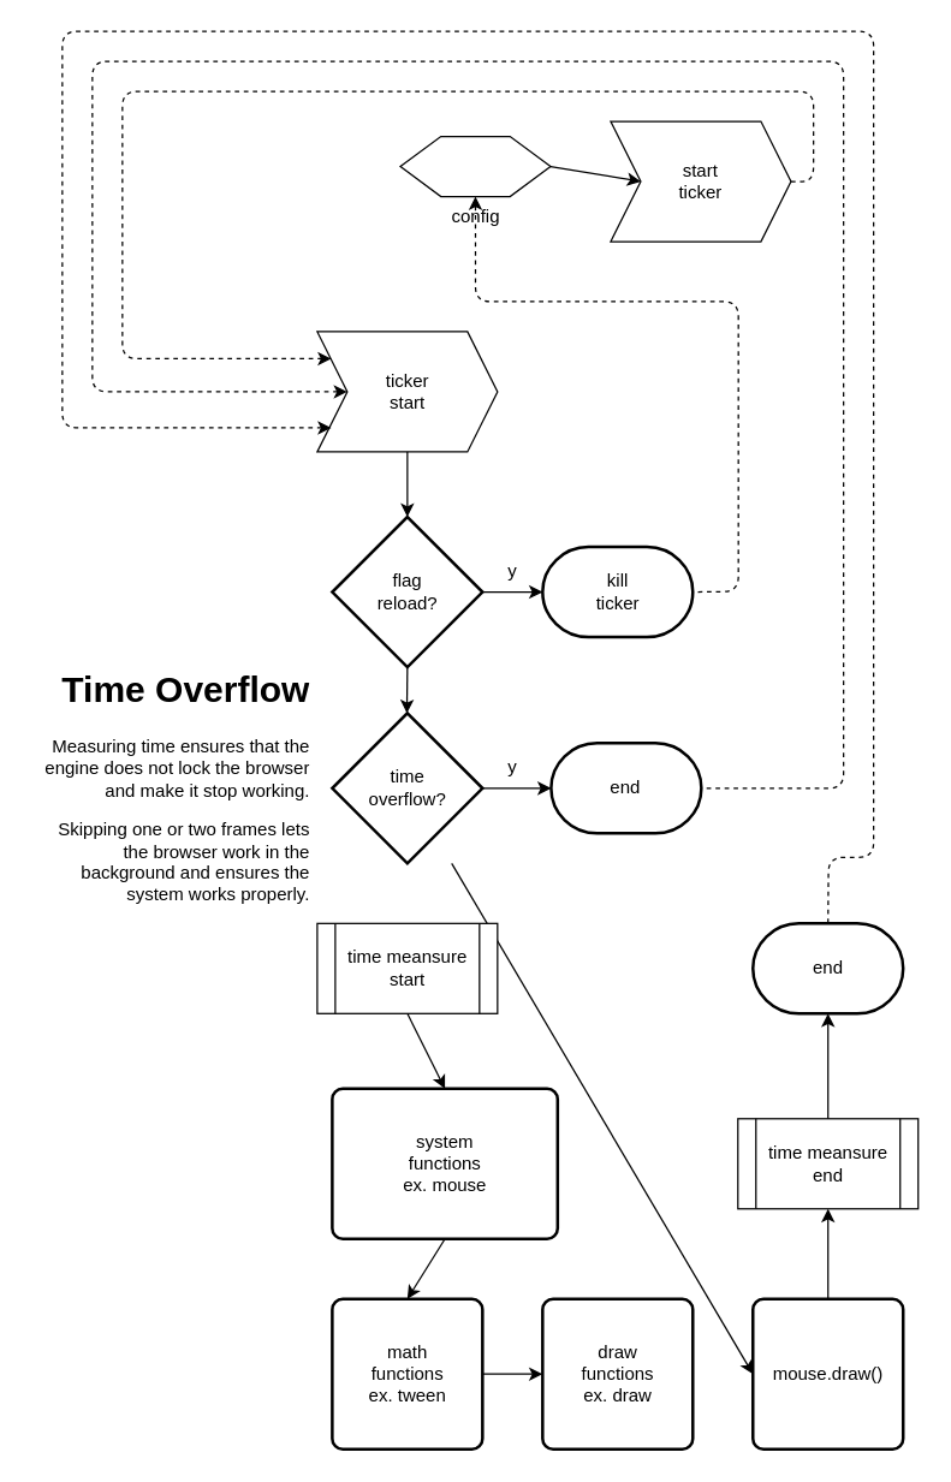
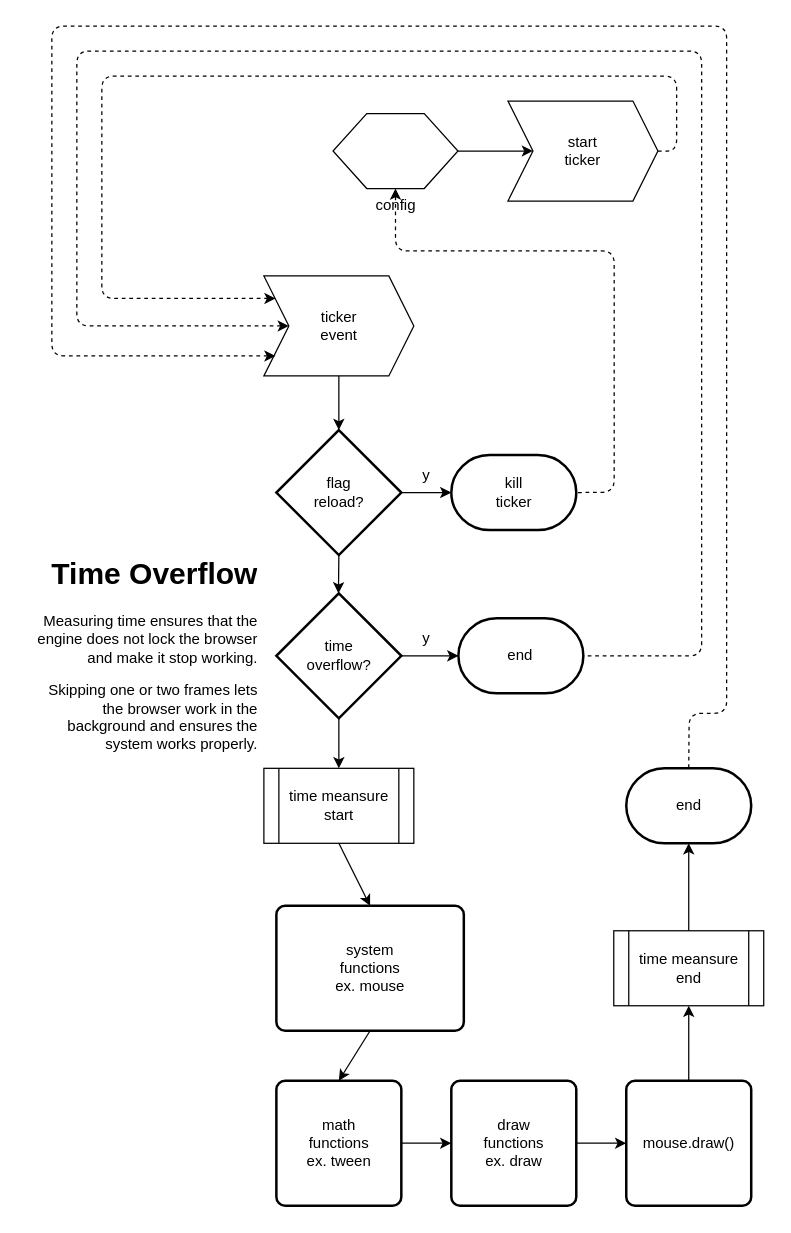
  <mxCell id="0" />
  <mxCell id="1" parent="0" />
- <mxCell id="2" value="config" style="verticalLabelPosition=bottom;verticalAlign=top;html=1;shape=hexagon;perimeter=hexagonPerimeter2;arcSize=6;size=0.27;" parent="1" vertex="1"><mxGeometry x="266" y="90" width="100" height="40" as="geometry" /></mxCell>
+ <mxCell id="2" value="config" style="verticalLabelPosition=bottom;verticalAlign=top;html=1;shape=hexagon;perimeter=hexagonPerimeter2;arcSize=6;size=0.27;" parent="1" vertex="1"><mxGeometry x="266" y="90" width="100" height="60" as="geometry" /></mxCell>
  <mxCell id="3" value="system &lt;br&gt;functions&lt;br&gt;ex. mouse" style="rounded=1;whiteSpace=wrap;html=1;absoluteArcSize=1;arcSize=14;strokeWidth=2;" parent="1" vertex="1"><mxGeometry x="220.67" y="724" width="150" height="100" as="geometry" /></mxCell>
  <mxCell id="4" value="math&lt;br&gt;functions&lt;br&gt;ex. tween" style="rounded=1;whiteSpace=wrap;html=1;absoluteArcSize=1;arcSize=14;strokeWidth=2;" parent="1" vertex="1"><mxGeometry x="220.67" y="864" width="100" height="100" as="geometry" /></mxCell>
  <mxCell id="5" value="draw&lt;br&gt;functions&lt;br&gt;ex. draw" style="rounded=1;whiteSpace=wrap;html=1;absoluteArcSize=1;arcSize=14;strokeWidth=2;" parent="1" vertex="1"><mxGeometry x="360.67" y="864" width="100" height="100" as="geometry" /></mxCell>
  <mxCell id="6" value="mouse.draw()" style="rounded=1;whiteSpace=wrap;html=1;absoluteArcSize=1;arcSize=14;strokeWidth=2;" parent="1" vertex="1"><mxGeometry x="500.67" y="864" width="100" height="100" as="geometry" /></mxCell>
  <mxCell id="7" value="" style="endArrow=none;html=1;entryX=0.5;entryY=1;entryDx=0;entryDy=0;exitX=0.5;exitY=0;exitDx=0;exitDy=0;startArrow=classic;startFill=1;" parent="1" source="4" target="3" edge="1"><mxGeometry width="50" height="50" relative="1" as="geometry"><mxPoint x="220.67" y="1034" as="sourcePoint" /><mxPoint x="270.67" y="984" as="targetPoint" /></mxGeometry></mxCell>
  <mxCell id="8" value="" style="endArrow=classic;html=1;exitX=1;exitY=0.5;exitDx=0;exitDy=0;entryX=0;entryY=0.5;entryDx=0;entryDy=0;startArrow=none;startFill=0;endFill=1;" parent="1" source="4" target="5" edge="1"><mxGeometry width="50" height="50" relative="1" as="geometry"><mxPoint x="220.67" y="1034" as="sourcePoint" /><mxPoint x="270.67" y="984" as="targetPoint" /></mxGeometry></mxCell>
- <mxCell id="9" value="" style="endArrow=none;html=1;exitX=0;exitY=0.5;exitDx=0;exitDy=0;startArrow=classic;startFill=1;" parent="1" source="6" target="18" edge="1"><mxGeometry width="50" height="50" relative="1" as="geometry"><mxPoint x="220.67" y="1034" as="sourcePoint" /><mxPoint x="270.67" y="984" as="targetPoint" /></mxGeometry></mxCell>
+ <mxCell id="9" value="" style="endArrow=none;html=1;entryX=1;entryY=0.5;entryDx=0;entryDy=0;exitX=0;exitY=0.5;exitDx=0;exitDy=0;startArrow=classic;startFill=1;" parent="1" source="6" target="5" edge="1"><mxGeometry width="50" height="50" relative="1" as="geometry"><mxPoint x="220.67" y="1034" as="sourcePoint" /><mxPoint x="270.67" y="984" as="targetPoint" /></mxGeometry></mxCell>
  <mxCell id="10" value="flag&lt;br&gt;reload?" style="strokeWidth=2;html=1;shape=mxgraph.flowchart.decision;whiteSpace=wrap;" parent="1" vertex="1"><mxGeometry x="220.67" y="343.33" width="100" height="100" as="geometry" /></mxCell>
  <mxCell id="11" value="time meansure&lt;br&gt;start" style="shape=process;whiteSpace=wrap;html=1;backgroundOutline=1;" parent="1" vertex="1"><mxGeometry x="210.67" y="614" width="120" height="60" as="geometry" /></mxCell>
  <mxCell id="12" value="start&lt;br&gt;ticker" style="shape=step;perimeter=stepPerimeter;whiteSpace=wrap;html=1;fixedSize=1;" parent="1" vertex="1"><mxGeometry x="406" y="80" width="120" height="80" as="geometry" /></mxCell>
  <mxCell id="13" value="" style="endArrow=none;html=1;entryX=0.5;entryY=1;entryDx=0;entryDy=0;startArrow=classic;startFill=1;" parent="1" target="26" edge="1"><mxGeometry width="50" height="50" relative="1" as="geometry"><mxPoint x="270.67" y="343.33" as="sourcePoint" /><mxPoint x="260.67" y="953.33" as="targetPoint" /></mxGeometry></mxCell>
  <mxCell id="14" value="time meansure&lt;br&gt;end" style="shape=process;whiteSpace=wrap;html=1;backgroundOutline=1;" parent="1" vertex="1"><mxGeometry x="490.67" y="744" width="120" height="60" as="geometry" /></mxCell>
  <mxCell id="15" value="" style="endArrow=classic;html=1;entryX=0.5;entryY=1;entryDx=0;entryDy=0;exitX=0.5;exitY=0;exitDx=0;exitDy=0;startArrow=none;startFill=0;endFill=1;" parent="1" source="6" target="14" edge="1"><mxGeometry width="50" height="50" relative="1" as="geometry"><mxPoint x="206.34" y="1034.67" as="sourcePoint" /><mxPoint x="256.34" y="984.67" as="targetPoint" /></mxGeometry></mxCell>
  <mxCell id="16" value="end" style="strokeWidth=2;html=1;shape=mxgraph.flowchart.terminator;whiteSpace=wrap;" parent="1" vertex="1"><mxGeometry x="500.67" y="614" width="100" height="60" as="geometry" /></mxCell>
  <mxCell id="17" value="" style="endArrow=classic;html=1;entryX=0.5;entryY=1;entryDx=0;entryDy=0;entryPerimeter=0;exitX=0.5;exitY=0;exitDx=0;exitDy=0;startArrow=none;startFill=0;endFill=1;" parent="1" source="14" target="16" edge="1"><mxGeometry width="50" height="50" relative="1" as="geometry"><mxPoint x="206.34" y="1034.67" as="sourcePoint" /><mxPoint x="256.34" y="984.67" as="targetPoint" /></mxGeometry></mxCell>
  <mxCell id="18" value="time&lt;br&gt;overflow?" style="strokeWidth=2;html=1;shape=mxgraph.flowchart.decision;whiteSpace=wrap;" parent="1" vertex="1"><mxGeometry x="220.67" y="474" width="100" height="100" as="geometry" /></mxCell>
  <mxCell id="19" value="" style="endArrow=none;html=1;entryX=0.5;entryY=1;entryDx=0;entryDy=0;entryPerimeter=0;startArrow=classic;startFill=1;" parent="1" target="10" edge="1"><mxGeometry width="50" height="50" relative="1" as="geometry"><mxPoint x="270.34" y="474" as="sourcePoint" /><mxPoint x="256.34" y="984" as="targetPoint" /></mxGeometry></mxCell>
+ <mxCell id="20" value="" style="endArrow=none;html=1;entryX=0.5;entryY=1;entryDx=0;entryDy=0;entryPerimeter=0;exitX=0.5;exitY=0;exitDx=0;exitDy=0;startArrow=classic;startFill=1;" parent="1" source="11" target="18" edge="1"><mxGeometry width="50" height="50" relative="1" as="geometry"><mxPoint x="206.34" y="1034" as="sourcePoint" /><mxPoint x="256.34" y="984" as="targetPoint" /></mxGeometry></mxCell>
  <mxCell id="21" value="" style="endArrow=none;html=1;entryX=0.5;entryY=1;entryDx=0;entryDy=0;exitX=0.5;exitY=0;exitDx=0;exitDy=0;startArrow=classic;startFill=1;" parent="1" source="3" target="11" edge="1"><mxGeometry width="50" height="50" relative="1" as="geometry"><mxPoint x="270.34" y="714" as="sourcePoint" /><mxPoint x="256.34" y="984" as="targetPoint" /></mxGeometry></mxCell>
  <mxCell id="22" value="end" style="strokeWidth=2;html=1;shape=mxgraph.flowchart.terminator;whiteSpace=wrap;" parent="1" vertex="1"><mxGeometry x="366.34" y="494" width="100" height="60" as="geometry" /></mxCell>
  <mxCell id="23" value="" style="endArrow=classic;html=1;entryX=0;entryY=0.5;entryDx=0;entryDy=0;entryPerimeter=0;exitX=1;exitY=0.5;exitDx=0;exitDy=0;exitPerimeter=0;startArrow=none;startFill=0;endFill=1;" parent="1" source="18" target="22" edge="1"><mxGeometry width="50" height="50" relative="1" as="geometry"><mxPoint x="206.34" y="1034" as="sourcePoint" /><mxPoint x="256.34" y="984" as="targetPoint" /></mxGeometry></mxCell>
  <mxCell id="24" value="&lt;h1&gt;Time Overflow&lt;/h1&gt;&lt;p&gt;Measuring time ensures that the engine does not lock the browser and make it stop working.&lt;/p&gt;&lt;p&gt;Skipping one or two frames lets the browser work in the background and ensures the system works properly.&lt;/p&gt;" style="text;html=1;strokeColor=none;fillColor=none;spacing=5;spacingTop=-20;whiteSpace=wrap;overflow=hidden;rounded=0;align=right;" parent="1" vertex="1"><mxGeometry x="20.67" y="439" width="190" height="170" as="geometry" /></mxCell>
  <mxCell id="25" value="kill&lt;br&gt;ticker" style="strokeWidth=2;html=1;shape=mxgraph.flowchart.terminator;whiteSpace=wrap;" parent="1" vertex="1"><mxGeometry x="360.67" y="363.33" width="100" height="60" as="geometry" /></mxCell>
- <mxCell id="26" value="ticker&lt;br&gt;start" style="shape=step;perimeter=stepPerimeter;whiteSpace=wrap;html=1;fixedSize=1;" parent="1" vertex="1"><mxGeometry x="210.67" y="220" width="120" height="80" as="geometry" /></mxCell>
+ <mxCell id="26" value="ticker&lt;br&gt;event" style="shape=step;perimeter=stepPerimeter;whiteSpace=wrap;html=1;fixedSize=1;" parent="1" vertex="1"><mxGeometry x="210.67" y="220" width="120" height="80" as="geometry" /></mxCell>
  <mxCell id="27" value="" style="endArrow=none;html=1;exitX=0;exitY=0.5;exitDx=0;exitDy=0;entryX=1;entryY=0.5;entryDx=0;entryDy=0;startArrow=classic;startFill=1;" parent="1" source="12" target="2" edge="1"><mxGeometry width="50" height="50" relative="1" as="geometry"><mxPoint x="256" y="420" as="sourcePoint" /><mxPoint x="156" y="380" as="targetPoint" /></mxGeometry></mxCell>
  <mxCell id="28" value="" style="endArrow=none;html=1;entryX=1;entryY=0.5;entryDx=0;entryDy=0;entryPerimeter=0;exitX=0;exitY=0.5;exitDx=0;exitDy=0;exitPerimeter=0;endFill=0;startArrow=classic;startFill=1;" parent="1" source="25" target="10" edge="1"><mxGeometry width="50" height="50" relative="1" as="geometry"><mxPoint x="21" y="1040" as="sourcePoint" /><mxPoint x="71" y="990" as="targetPoint" /></mxGeometry></mxCell>
  <mxCell id="29" value="" style="endArrow=none;dashed=1;html=1;entryX=1;entryY=0.5;entryDx=0;entryDy=0;entryPerimeter=0;exitX=0.5;exitY=1;exitDx=0;exitDy=0;startArrow=classic;startFill=1;" parent="1" source="2" target="25" edge="1"><mxGeometry width="50" height="50" relative="1" as="geometry"><mxPoint x="491" y="290" as="sourcePoint" /><mxPoint x="71" y="990" as="targetPoint" /><Array as="points"><mxPoint x="316" y="200" /><mxPoint x="491" y="200" /><mxPoint x="491" y="393" /></Array></mxGeometry></mxCell>
  <mxCell id="30" value="" style="endArrow=classic;dashed=1;html=1;entryX=0.078;entryY=0.225;entryDx=0;entryDy=0;exitX=1;exitY=0.5;exitDx=0;exitDy=0;startArrow=none;startFill=0;endFill=1;entryPerimeter=0;" parent="1" source="12" target="26" edge="1"><mxGeometry width="50" height="50" relative="1" as="geometry"><mxPoint x="21" y="310" as="sourcePoint" /><mxPoint x="71" y="990" as="targetPoint" /><Array as="points"><mxPoint x="541" y="120" /><mxPoint x="541" y="60" /><mxPoint x="81" y="60" /><mxPoint x="81" y="238" /></Array></mxGeometry></mxCell>
  <mxCell id="31" value="" style="endArrow=none;dashed=1;html=1;entryX=1;entryY=0.5;entryDx=0;entryDy=0;entryPerimeter=0;startArrow=classic;startFill=1;exitX=0;exitY=0.5;exitDx=0;exitDy=0;" edge="1" parent="1" source="26" target="22"><mxGeometry width="50" height="50" relative="1" as="geometry"><mxPoint x="221" y="280" as="sourcePoint" /><mxPoint x="71" y="990" as="targetPoint" /><Array as="points"><mxPoint x="61" y="260" /><mxPoint x="61" y="40" /><mxPoint x="561" y="40" /><mxPoint x="561" y="524" /></Array></mxGeometry></mxCell>
  <mxCell id="32" value="" style="endArrow=none;dashed=1;html=1;entryX=0.5;entryY=0;entryDx=0;entryDy=0;entryPerimeter=0;exitX=0.078;exitY=0.8;exitDx=0;exitDy=0;exitPerimeter=0;startArrow=classic;startFill=1;" edge="1" parent="1" source="26" target="16"><mxGeometry width="50" height="50" relative="1" as="geometry"><mxPoint x="21" y="1040" as="sourcePoint" /><mxPoint x="71" y="990" as="targetPoint" /><Array as="points"><mxPoint x="41" y="284" /><mxPoint x="41" y="20" /><mxPoint x="581" y="20" /><mxPoint x="581" y="570" /><mxPoint x="551" y="570" /></Array></mxGeometry></mxCell>
  <mxCell id="33" value="y" style="text;html=1;strokeColor=none;fillColor=none;align=center;verticalAlign=middle;whiteSpace=wrap;rounded=0;" vertex="1" parent="1"><mxGeometry x="320.67" y="370" width="40" height="20" as="geometry" /></mxCell>
  <mxCell id="34" value="y" style="text;html=1;strokeColor=none;fillColor=none;align=center;verticalAlign=middle;whiteSpace=wrap;rounded=0;" vertex="1" parent="1"><mxGeometry x="320.67" y="500" width="40" height="20" as="geometry" /></mxCell>
